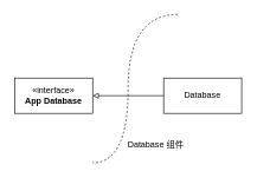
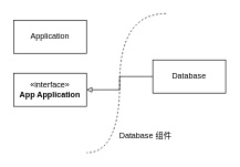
  <mxCell id="0" />
  <mxCell id="1" parent="0" />
+ <mxCell id="2" value="Application" style="html=1;whiteSpace=wrap;" vertex="1" parent="1"><mxGeometry x="20" y="30" width="110" height="50" as="geometry" /></mxCell>
  <mxCell id="3" style="edgeStyle=orthogonalEdgeStyle;rounded=0;orthogonalLoop=1;jettySize=auto;html=1;exitX=0;exitY=0.5;exitDx=0;exitDy=0;entryX=1;entryY=0.5;entryDx=0;entryDy=0;endArrow=block;endFill=0;" edge="1" parent="1" source="4" target="7"><mxGeometry relative="1" as="geometry" /></mxCell>
- <mxCell id="4" value="Database" style="html=1;whiteSpace=wrap;" vertex="1" parent="1"><mxGeometry x="230" y="110" width="110" height="50" as="geometry" /></mxCell>
+ <mxCell id="4" value="Database" style="html=1;whiteSpace=wrap;" vertex="1" parent="1"><mxGeometry x="230" y="90" width="110" height="50" as="geometry" /></mxCell>
  <mxCell id="5" value="" style="endArrow=none;html=1;rounded=0;edgeStyle=orthogonalEdgeStyle;curved=1;endFill=0;dashed=1;" edge="1" parent="1"><mxGeometry width="50" height="50" relative="1" as="geometry"><mxPoint x="250" y="20" as="sourcePoint" /><mxPoint x="130" y="230" as="targetPoint" /><Array as="points"><mxPoint x="180" y="20" /><mxPoint x="180" y="230" /></Array></mxGeometry></mxCell>
  <mxCell id="6" value="Database 组件" style="text;html=1;strokeColor=none;fillColor=none;align=center;verticalAlign=middle;whiteSpace=wrap;rounded=0;" vertex="1" parent="1"><mxGeometry x="174" y="190" width="90" height="30" as="geometry" /></mxCell>
- <mxCell id="7" value="«interface»&lt;br&gt;&lt;b&gt;App Database&lt;/b&gt;" style="html=1;whiteSpace=wrap;" vertex="1" parent="1"><mxGeometry x="20" y="110" width="110" height="50" as="geometry" /></mxCell>
+ <mxCell id="7" value="«interface»&lt;br&gt;&lt;b&gt;App Application&lt;/b&gt;" style="html=1;whiteSpace=wrap;" vertex="1" parent="1"><mxGeometry x="20" y="110" width="110" height="50" as="geometry" /></mxCell>
